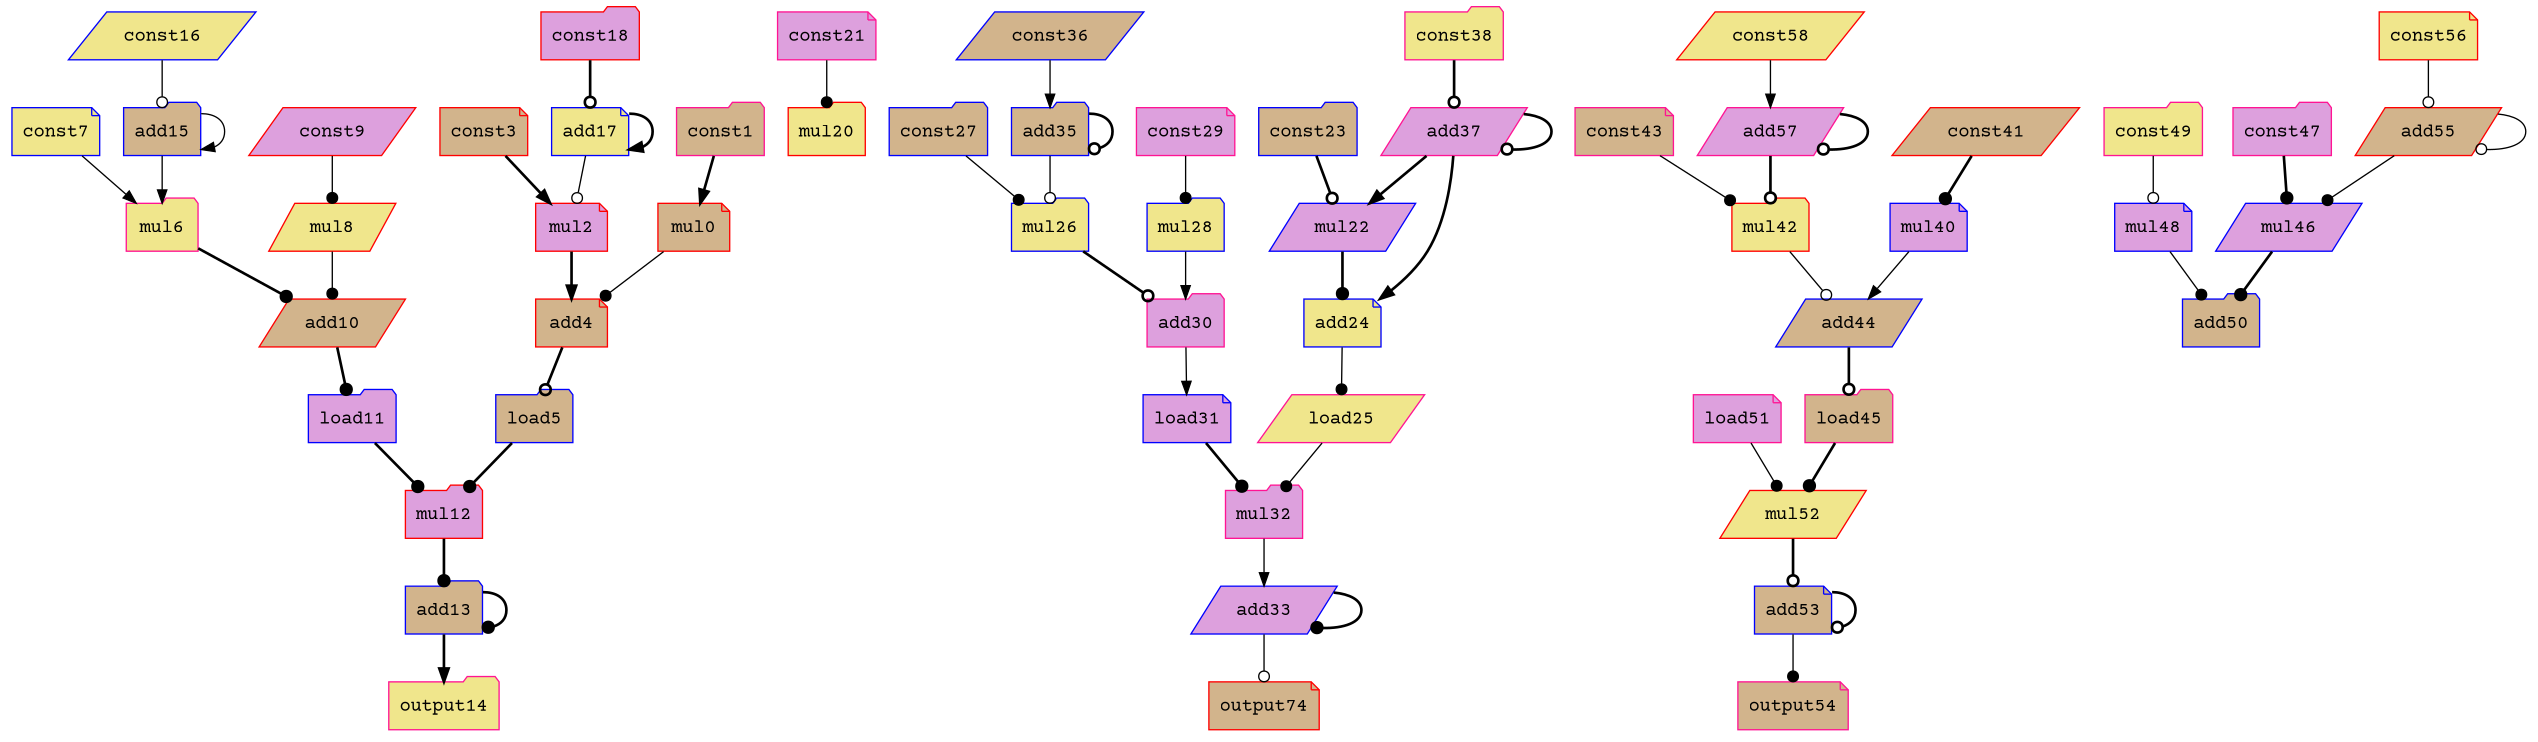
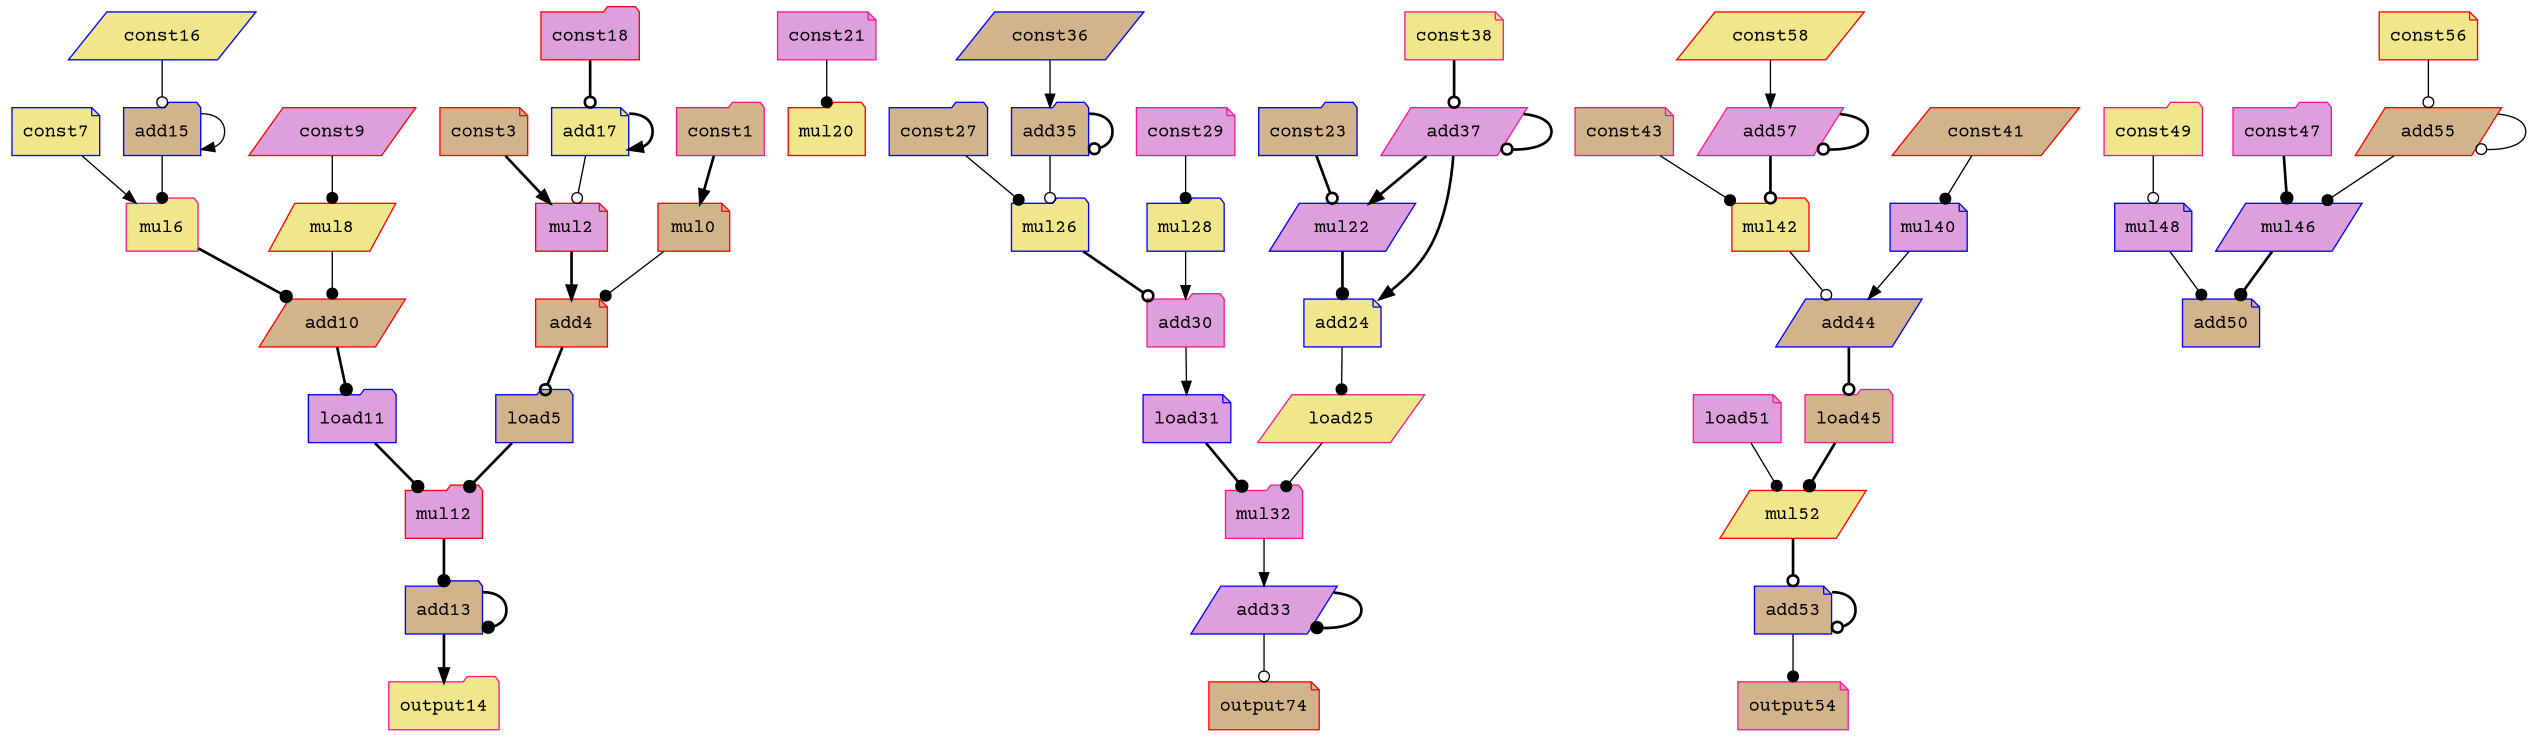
  digraph {
    fontname="Courier Prime"
    node [color=blue fillcolor=tan fontname="Courier Prime" opcode=const shape=folder style=filled]
    edge [arrowhead=dot fontname="Courier Prime" operand=0 style=solid]
    mul0 [color=red opcode=mul shape=note]
    add4 [color=red opcode=add shape=note]
    load5 [opcode=load]
    const1 [color=deeppink const_value=" 0"]
    mul2 [color=red fillcolor=plum opcode=mul shape=note]
    const3 [color=red const_value=" 30" shape=note]
    mul12 [color=red fillcolor=plum opcode=mul]
    add13 [opcode=add]
    mul6 [color=deeppink fillcolor=khaki opcode=mul]
    add10 [color=red opcode=add shape=parallelogram]
    load11 [fillcolor=plum opcode=load]
    const7 [const_value=" 1" fillcolor=khaki shape=note]
    mul8 [color=red fillcolor=khaki opcode=mul shape=parallelogram]
    const9 [color=red const_value=" 0" fillcolor=plum shape=parallelogram]
    output14 [color=deeppink fillcolor=khaki opcode=output]
    add15 [opcode=add]
    const16 [const_value=" 1" fillcolor=khaki shape=parallelogram]
    add17 [fillcolor=khaki opcode=add shape=note]
    const18 [color=red const_value=" 1" fillcolor=plum]
    mul20 [color=red fillcolor=khaki opcode=mul]
    add24 [fillcolor=khaki opcode=add shape=note]
    load25 [color=deeppink fillcolor=khaki opcode=load shape=parallelogram]
    const21 [color=deeppink const_value=" 0" fillcolor=plum shape=note]
    mul22 [fillcolor=plum opcode=mul shape=parallelogram]
    const23 [const_value=" 30"]
    mul32 [color=deeppink fillcolor=plum opcode=mul]
    add33 [fillcolor=plum opcode=add shape=parallelogram]
    mul26 [fillcolor=khaki opcode=mul]
    add30 [color=deeppink fillcolor=plum opcode=add]
    load31 [fillcolor=plum opcode=load shape=note]
    const27 [const_value=" 1"]
    mul28 [fillcolor=khaki opcode=mul]
    const29 [color=deeppink const_value=" 0" fillcolor=plum shape=note]
    n34 [color=red label=output74 opcode=output shape=note]
    add35 [opcode=add]
    const36 [const_value=" 1" shape=parallelogram]
    add37 [color=deeppink fillcolor=plum opcode=add shape=parallelogram]
-   const38 [color=deeppink const_value=" 1" fillcolor=khaki]
+   const38 [color=deeppink const_value=" 1" fillcolor=khaki shape=note]
    mul40 [fillcolor=plum opcode=mul shape=note]
    add44 [opcode=add shape=parallelogram]
    load45 [color=deeppink opcode=load]
    const41 [color=red const_value=" 0" shape=parallelogram]
    mul42 [color=red fillcolor=khaki opcode=mul]
    const43 [color=deeppink const_value=" 30" shape=note]
    mul52 [color=red fillcolor=khaki opcode=mul shape=parallelogram]
    add53 [opcode=add shape=note]
    mul46 [fillcolor=plum opcode=mul shape=parallelogram]
-   add50 [opcode=add]
+   add50 [opcode=add shape=note]
    const47 [color=deeppink const_value=" 1" fillcolor=plum]
    mul48 [fillcolor=plum opcode=mul shape=note]
    const49 [color=deeppink const_value=" 0" fillcolor=khaki]
    load51 [color=deeppink fillcolor=plum opcode=load shape=note]
    output54 [color=deeppink opcode=output shape=note]
    add55 [color=red opcode=add shape=parallelogram]
    const56 [color=red const_value=" 1" fillcolor=khaki shape=note]
    add57 [color=deeppink fillcolor=plum opcode=add shape=parallelogram]
    const58 [color=red const_value=" 1" fillcolor=khaki shape=parallelogram]
    mul0 -> add4
    add4 -> load5 [arrowhead=odot style=bold]
    load5 -> mul12 [operand=1 style=bold]
    const1 -> mul0 [arrowhead=normal style=bold]
    mul2 -> add4 [arrowhead=normal operand=1 style=bold]
    const3 -> mul2 [arrowhead=normal style=bold]
    mul12 -> add13 [style=bold]
    add13 -> add13 [operand=1 style=bold]
    add13 -> output14 [arrowhead=normal style=bold]
    mul6 -> add10 [style=bold]
    add10 -> load11 [style=bold]
    load11 -> mul12 [style=bold]
    const7 -> mul6 [arrowhead=normal]
    mul8 -> add10 [operand=1]
    const9 -> mul8
-   add15 -> mul6 [arrowhead=normal operand=1]
+   add15 -> mul6 [operand=1]
    add15 -> add15 [arrowhead=normal]
    const16 -> add15 [arrowhead=odot operand=1]
    add17 -> mul2 [arrowhead=odot operand=1]
    add17 -> add17 [arrowhead=normal style=bold]
    const18 -> add17 [arrowhead=odot style=bold]
    add24 -> load25
    load25 -> mul32 [operand=1]
    const21 -> mul20
    mul22 -> add24 [operand=1 style=bold]
    const23 -> mul22 [arrowhead=odot style=bold]
    mul32 -> add33 [arrowhead=normal]
    add33 -> add33 [operand=1 style=bold]
    add33 -> n34 [arrowhead=odot]
    mul26 -> add30 [arrowhead=odot style=bold]
    add30 -> load31 [arrowhead=normal]
    load31 -> mul32 [style=bold]
    const27 -> mul26
    mul28 -> add30 [arrowhead=normal operand=1]
    const29 -> mul28
    add35 -> mul26 [arrowhead=odot operand=1]
    add35 -> add35 [arrowhead=odot style=bold]
    const36 -> add35 [arrowhead=normal operand=1]
    add37 -> add24 [arrowhead=normal style=bold]
    add37 -> mul22 [arrowhead=normal operand=1 style=bold]
    add37 -> add37 [arrowhead=odot style=bold]
    const38 -> add37 [arrowhead=odot style=bold]
    mul40 -> add44 [arrowhead=normal]
    add44 -> load45 [arrowhead=odot style=bold]
    load45 -> mul52 [operand=1 style=bold]
-   const41 -> mul40 [style=bold]
+   const41 -> mul40
    mul42 -> add44 [arrowhead=odot operand=1]
    const43 -> mul42
    mul52 -> add53 [arrowhead=odot style=bold]
    add53 -> add53 [arrowhead=odot operand=1 style=bold]
    add53 -> output54
    mul46 -> add50 [style=bold]
    const47 -> mul46 [style=bold]
    mul48 -> add50 [operand=1]
    const49 -> mul48 [arrowhead=odot]
    load51 -> mul52
    add55 -> mul46 [operand=1]
    add55 -> add55 [arrowhead=odot]
    const56 -> add55 [arrowhead=odot operand=1]
    add57 -> mul42 [arrowhead=odot operand=1 style=bold]
    add57 -> add57 [arrowhead=odot style=bold]
    const58 -> add57 [arrowhead=normal]
  }
